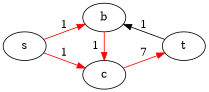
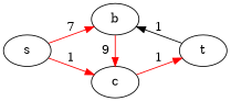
  digraph {
    rankdir=LR
    edge [color=red]
    b
    c
    t
    s
    subgraph sub_1 {
      rank=same
      b
      c
    }
-   b -> c [label=1]
-   c -> t [label=7]
+   b -> c [label=9]
+   c -> t [label=1]
    t -> b [label=1 color=""]
-   s -> b [label=1]
+   s -> b [label=7]
    s -> c [label=1]
  }
